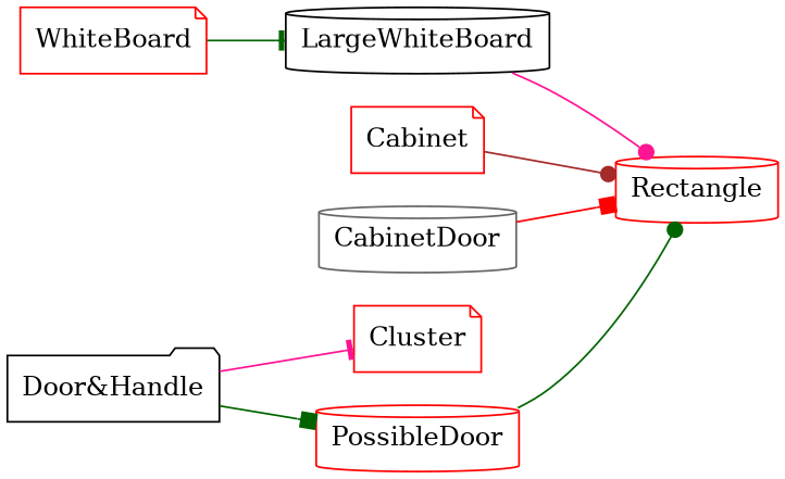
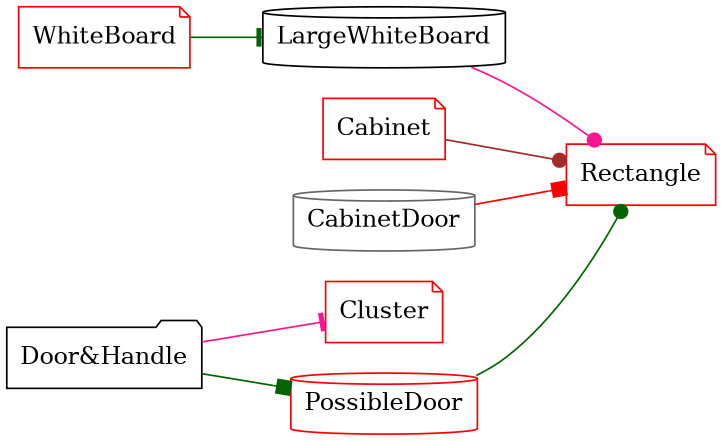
  digraph {
    rankdir=LR
    node [color=red shape=note]
    edge [arrowhead=dot color=darkgreen]
-   n1 [label=Rectangle shape=cylinder]
+   n1 [label=Rectangle]
    n2 [label=Cluster]
    n3 [label=WhiteBoard]
    n4 [color=black label=LargeWhiteBoard shape=cylinder]
    n5 [label=Cabinet]
    n6 [color=gray40 label=CabinetDoor shape=cylinder]
    n7 [label=PossibleDoor shape=cylinder]
    n8 [color=black label="Door&Handle" shape=folder]
    n3 -> n4 [arrowhead=tee]
    n4 -> n1 [color=deeppink]
    n5 -> n1 [color=brown]
    n6 -> n1 [arrowhead=box color=red]
    n7 -> n1
    n8 -> n2 [arrowhead=tee color=deeppink]
    n8 -> n7 [arrowhead=box]
  }
